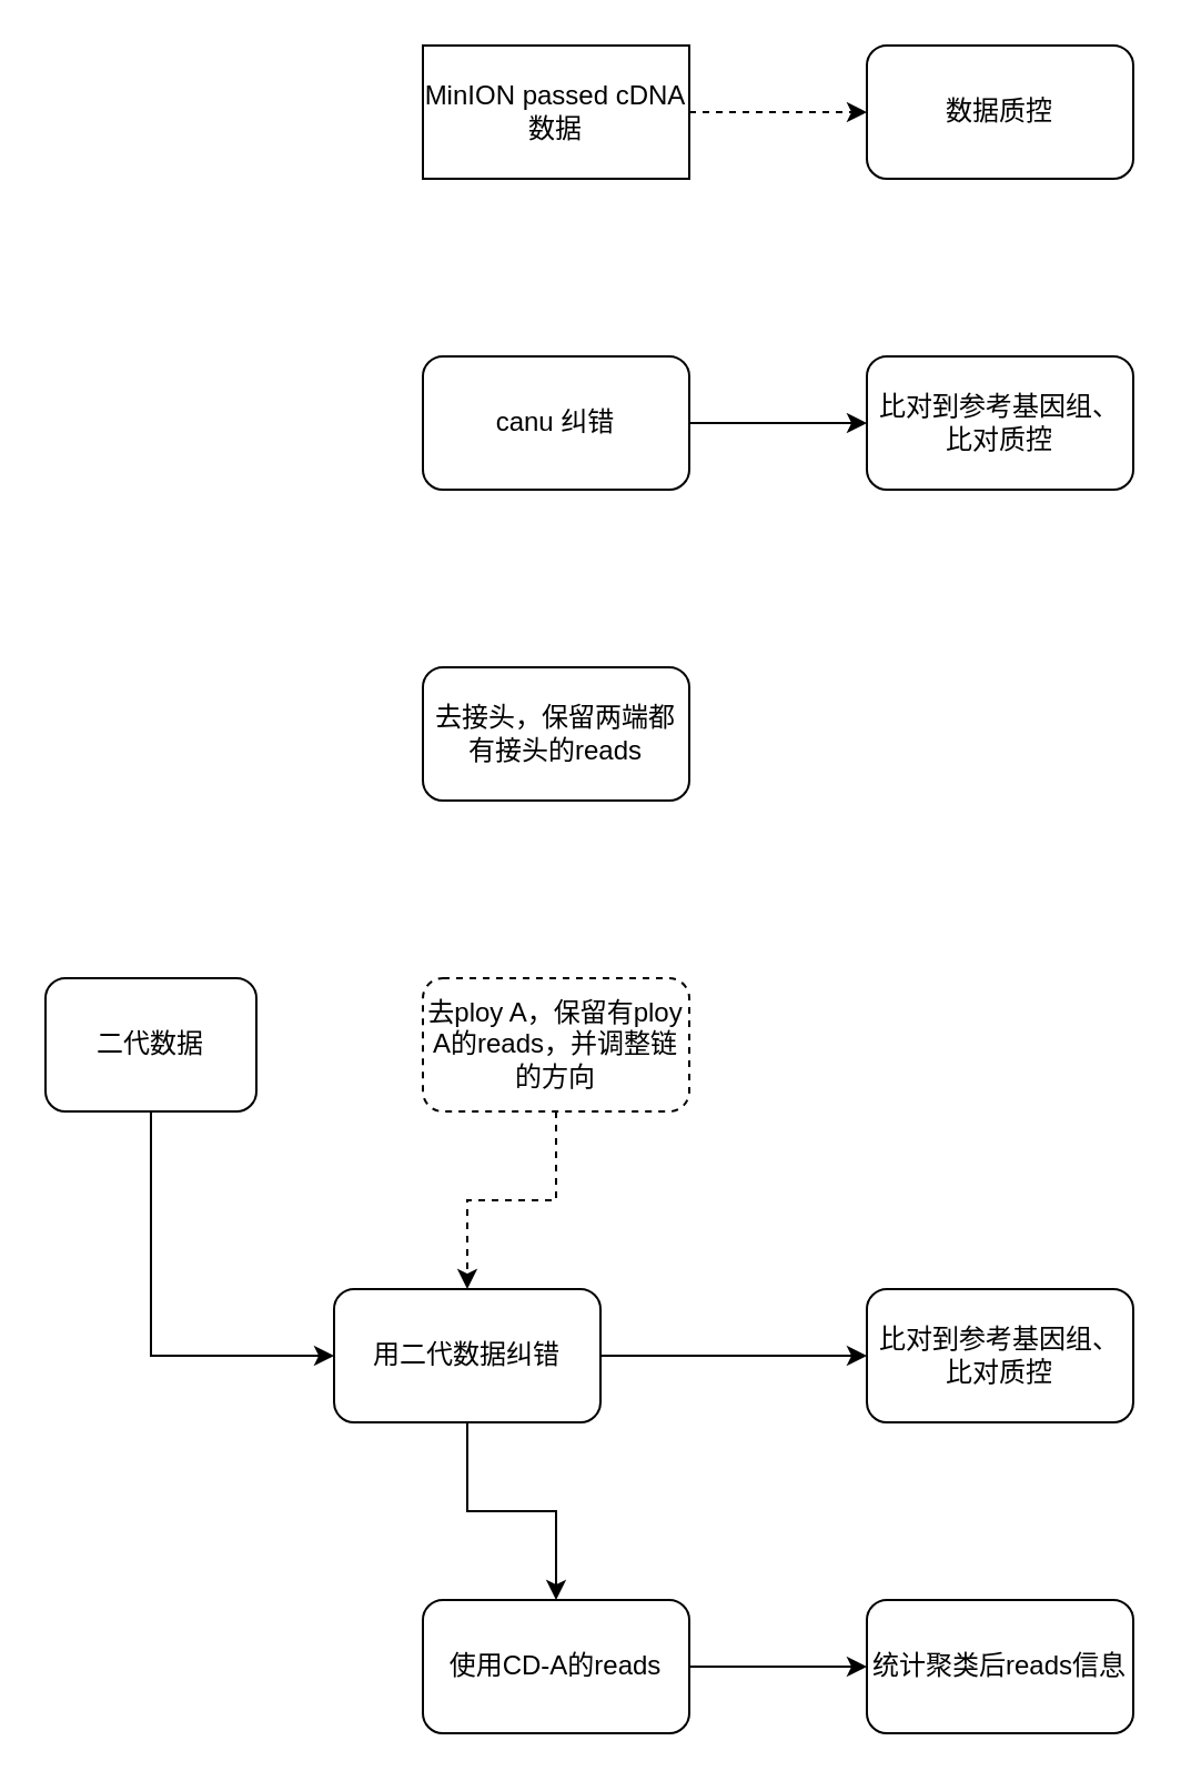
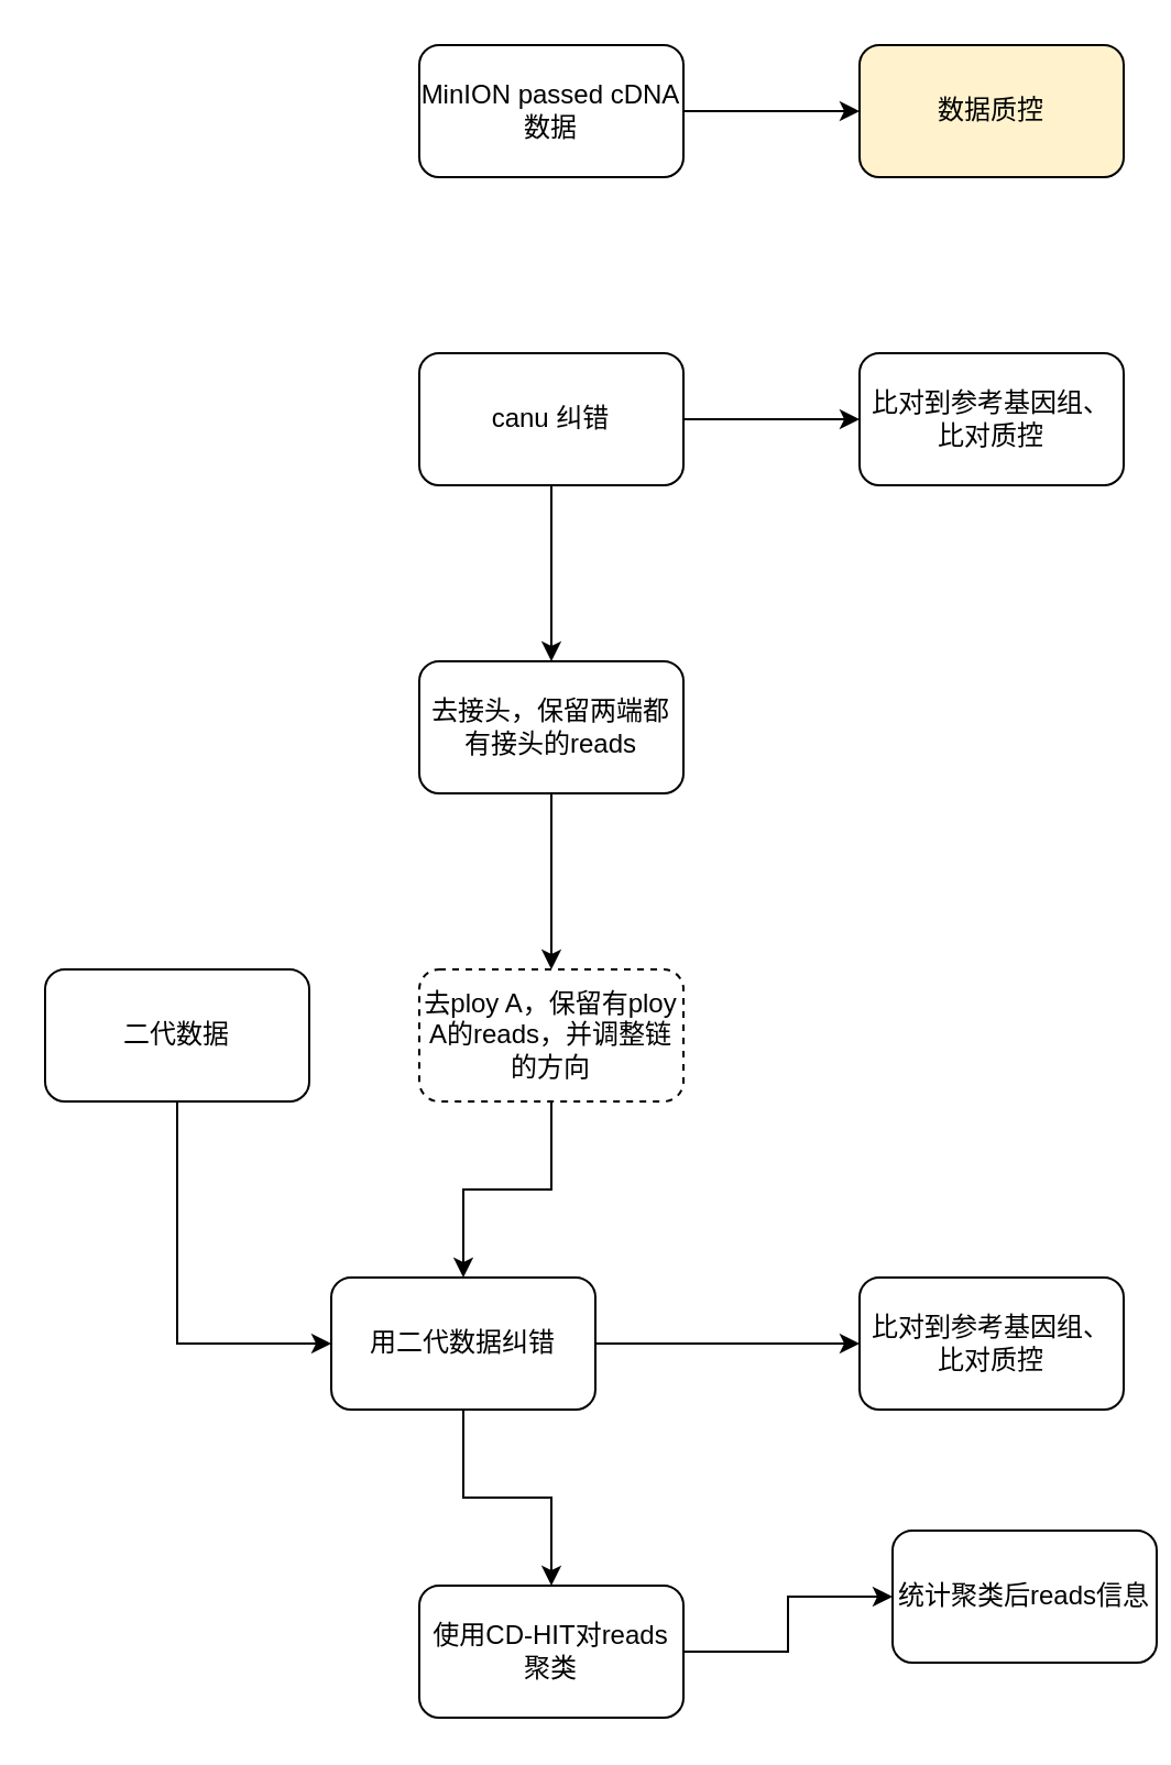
  <mxCell id="0" />
  <mxCell id="1" parent="0" />
- <mxCell id="2" style="edgeStyle=orthogonalEdgeStyle;rounded=0;orthogonalLoop=1;jettySize=auto;html=1;exitX=1;exitY=0.5;exitDx=0;exitDy=0;entryX=0;entryY=0.5;entryDx=0;entryDy=0;dashed=1;" edge="1" parent="1" source="3" target="21"><mxGeometry relative="1" as="geometry" /></mxCell>
- <mxCell id="3" value="MinION passed cDNA数据&lt;br&gt;" style="whiteSpace=wrap;html=1;rounded=0;" vertex="1" parent="1"><mxGeometry x="190" y="20" width="120" height="60" as="geometry" /></mxCell>
+ <mxCell id="2" style="edgeStyle=orthogonalEdgeStyle;rounded=0;orthogonalLoop=1;jettySize=auto;html=1;exitX=1;exitY=0.5;exitDx=0;exitDy=0;entryX=0;entryY=0.5;entryDx=0;entryDy=0;" edge="1" parent="1" source="3" target="21"><mxGeometry relative="1" as="geometry" /></mxCell>
+ <mxCell id="3" value="MinION passed cDNA数据&lt;br&gt;" style="rounded=1;whiteSpace=wrap;html=1;" vertex="1" parent="1"><mxGeometry x="190" y="20" width="120" height="60" as="geometry" /></mxCell>
  <mxCell id="4" value="" style="edgeStyle=orthogonalEdgeStyle;rounded=0;orthogonalLoop=1;jettySize=auto;html=1;" edge="1" parent="1" source="6" target="18"><mxGeometry relative="1" as="geometry" /></mxCell>
+ <mxCell id="5" value="" style="edgeStyle=orthogonalEdgeStyle;rounded=0;orthogonalLoop=1;jettySize=auto;html=1;" edge="1" parent="1" source="6" target="8"><mxGeometry relative="1" as="geometry" /></mxCell>
  <mxCell id="6" value="canu 纠错&lt;br&gt;" style="rounded=1;whiteSpace=wrap;html=1;" vertex="1" parent="1"><mxGeometry x="190" y="160" width="120" height="60" as="geometry" /></mxCell>
+ <mxCell id="7" value="" style="edgeStyle=orthogonalEdgeStyle;rounded=0;orthogonalLoop=1;jettySize=auto;html=1;" edge="1" parent="1" source="8" target="10"><mxGeometry relative="1" as="geometry" /></mxCell>
  <mxCell id="8" value="去接头，保留两端都有接头的reads" style="rounded=1;whiteSpace=wrap;html=1;" vertex="1" parent="1"><mxGeometry x="190" y="300" width="120" height="60" as="geometry" /></mxCell>
- <mxCell id="9" value="" style="edgeStyle=orthogonalEdgeStyle;rounded=0;orthogonalLoop=1;jettySize=auto;html=1;dashed=1;" edge="1" parent="1" source="10" target="13"><mxGeometry relative="1" as="geometry" /></mxCell>
+ <mxCell id="9" value="" style="edgeStyle=orthogonalEdgeStyle;rounded=0;orthogonalLoop=1;jettySize=auto;html=1;" edge="1" parent="1" source="10" target="13"><mxGeometry relative="1" as="geometry" /></mxCell>
  <mxCell id="10" value="去ploy A，保留有ploy A的reads，并调整链的方向" style="rounded=1;whiteSpace=wrap;html=1;dashed=1;" vertex="1" parent="1"><mxGeometry x="190" y="440" width="120" height="60" as="geometry" /></mxCell>
  <mxCell id="11" value="" style="edgeStyle=orthogonalEdgeStyle;rounded=0;orthogonalLoop=1;jettySize=auto;html=1;" edge="1" parent="1" source="13" target="17"><mxGeometry relative="1" as="geometry" /></mxCell>
  <mxCell id="12" value="" style="edgeStyle=orthogonalEdgeStyle;rounded=0;orthogonalLoop=1;jettySize=auto;html=1;" edge="1" parent="1" source="13" target="15"><mxGeometry relative="1" as="geometry" /></mxCell>
  <mxCell id="13" value="用二代数据纠错" style="rounded=1;whiteSpace=wrap;html=1;" vertex="1" parent="1"><mxGeometry x="150" y="580" width="120" height="60" as="geometry" /></mxCell>
  <mxCell id="14" value="" style="edgeStyle=orthogonalEdgeStyle;rounded=0;orthogonalLoop=1;jettySize=auto;html=1;" edge="1" parent="1" source="15" target="16"><mxGeometry relative="1" as="geometry" /></mxCell>
- <mxCell id="15" value="使用CD-A的reads" style="rounded=1;whiteSpace=wrap;html=1;" vertex="1" parent="1"><mxGeometry x="190" y="720" width="120" height="60" as="geometry" /></mxCell>
- <mxCell id="16" value="统计聚类后reads信息" style="rounded=1;whiteSpace=wrap;html=1;" vertex="1" parent="1"><mxGeometry x="390" y="720" width="120" height="60" as="geometry" /></mxCell>
+ <mxCell id="15" value="使用CD-HIT对reads聚类" style="rounded=1;whiteSpace=wrap;html=1;" vertex="1" parent="1"><mxGeometry x="190" y="720" width="120" height="60" as="geometry" /></mxCell>
+ <mxCell id="16" value="统计聚类后reads信息" style="rounded=1;whiteSpace=wrap;html=1;" vertex="1" parent="1"><mxGeometry x="405" y="695" width="120" height="60" as="geometry" /></mxCell>
  <mxCell id="17" value="比对到参考基因组、比对质控" style="rounded=1;whiteSpace=wrap;html=1;" vertex="1" parent="1"><mxGeometry x="390" y="580" width="120" height="60" as="geometry" /></mxCell>
  <mxCell id="18" value="比对到参考基因组、比对质控&lt;br&gt;" style="rounded=1;whiteSpace=wrap;html=1;" vertex="1" parent="1"><mxGeometry x="390" y="160" width="120" height="60" as="geometry" /></mxCell>
  <mxCell id="19" style="edgeStyle=orthogonalEdgeStyle;rounded=0;orthogonalLoop=1;jettySize=auto;html=1;exitX=0.5;exitY=1;exitDx=0;exitDy=0;entryX=0;entryY=0.5;entryDx=0;entryDy=0;" edge="1" parent="1" source="20" target="13"><mxGeometry relative="1" as="geometry" /></mxCell>
- <mxCell id="20" value="二代数据" style="rounded=1;whiteSpace=wrap;html=1;" vertex="1" parent="1"><mxGeometry x="20" y="440" width="95" height="60" as="geometry" /></mxCell>
- <mxCell id="21" value="数据质控" style="rounded=1;whiteSpace=wrap;html=1;" vertex="1" parent="1"><mxGeometry x="390" y="20" width="120" height="60" as="geometry" /></mxCell>
+ <mxCell id="20" value="二代数据" style="rounded=1;whiteSpace=wrap;html=1;" vertex="1" parent="1"><mxGeometry x="20" y="440" width="120" height="60" as="geometry" /></mxCell>
+ <mxCell id="21" value="数据质控" style="rounded=1;whiteSpace=wrap;html=1;fillColor=#fff2cc;" vertex="1" parent="1"><mxGeometry x="390" y="20" width="120" height="60" as="geometry" /></mxCell>
